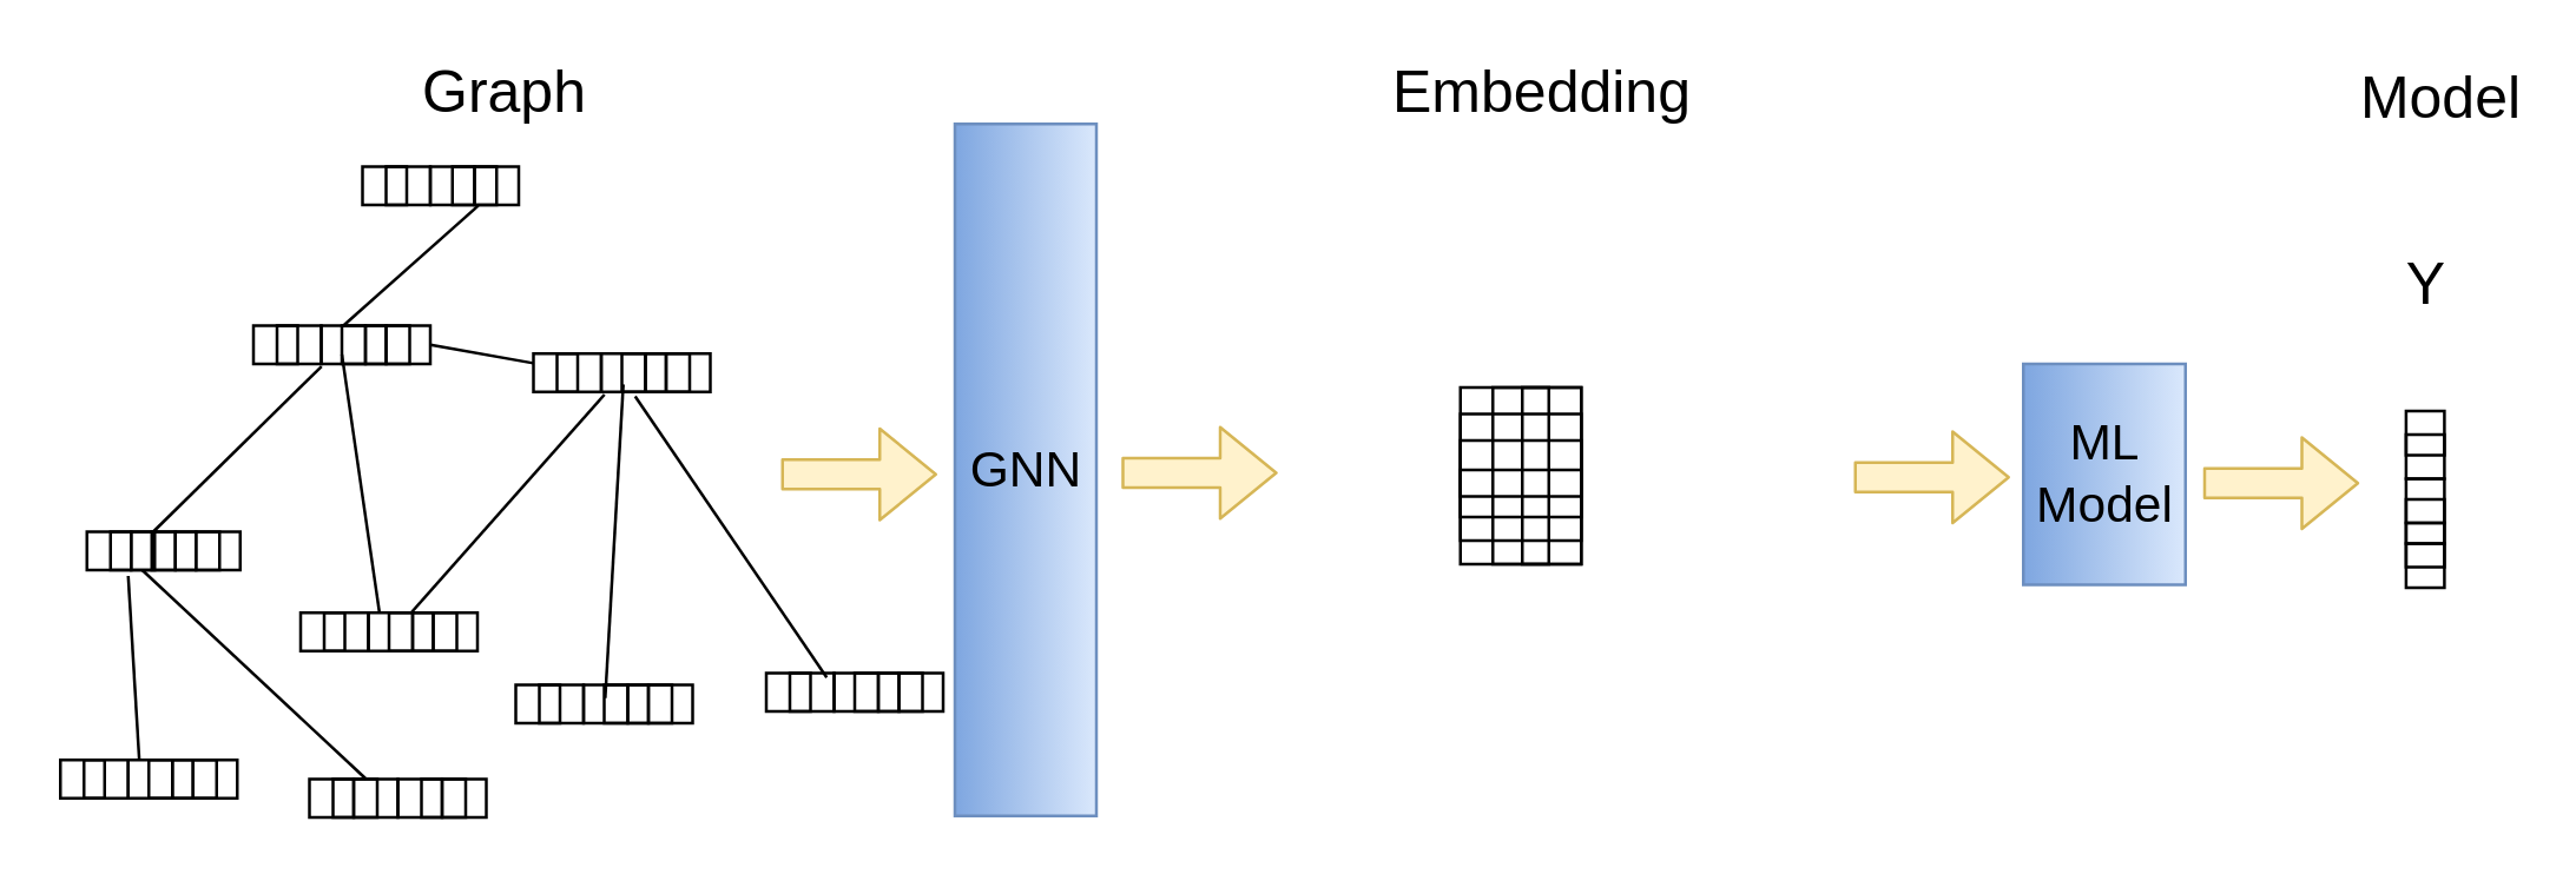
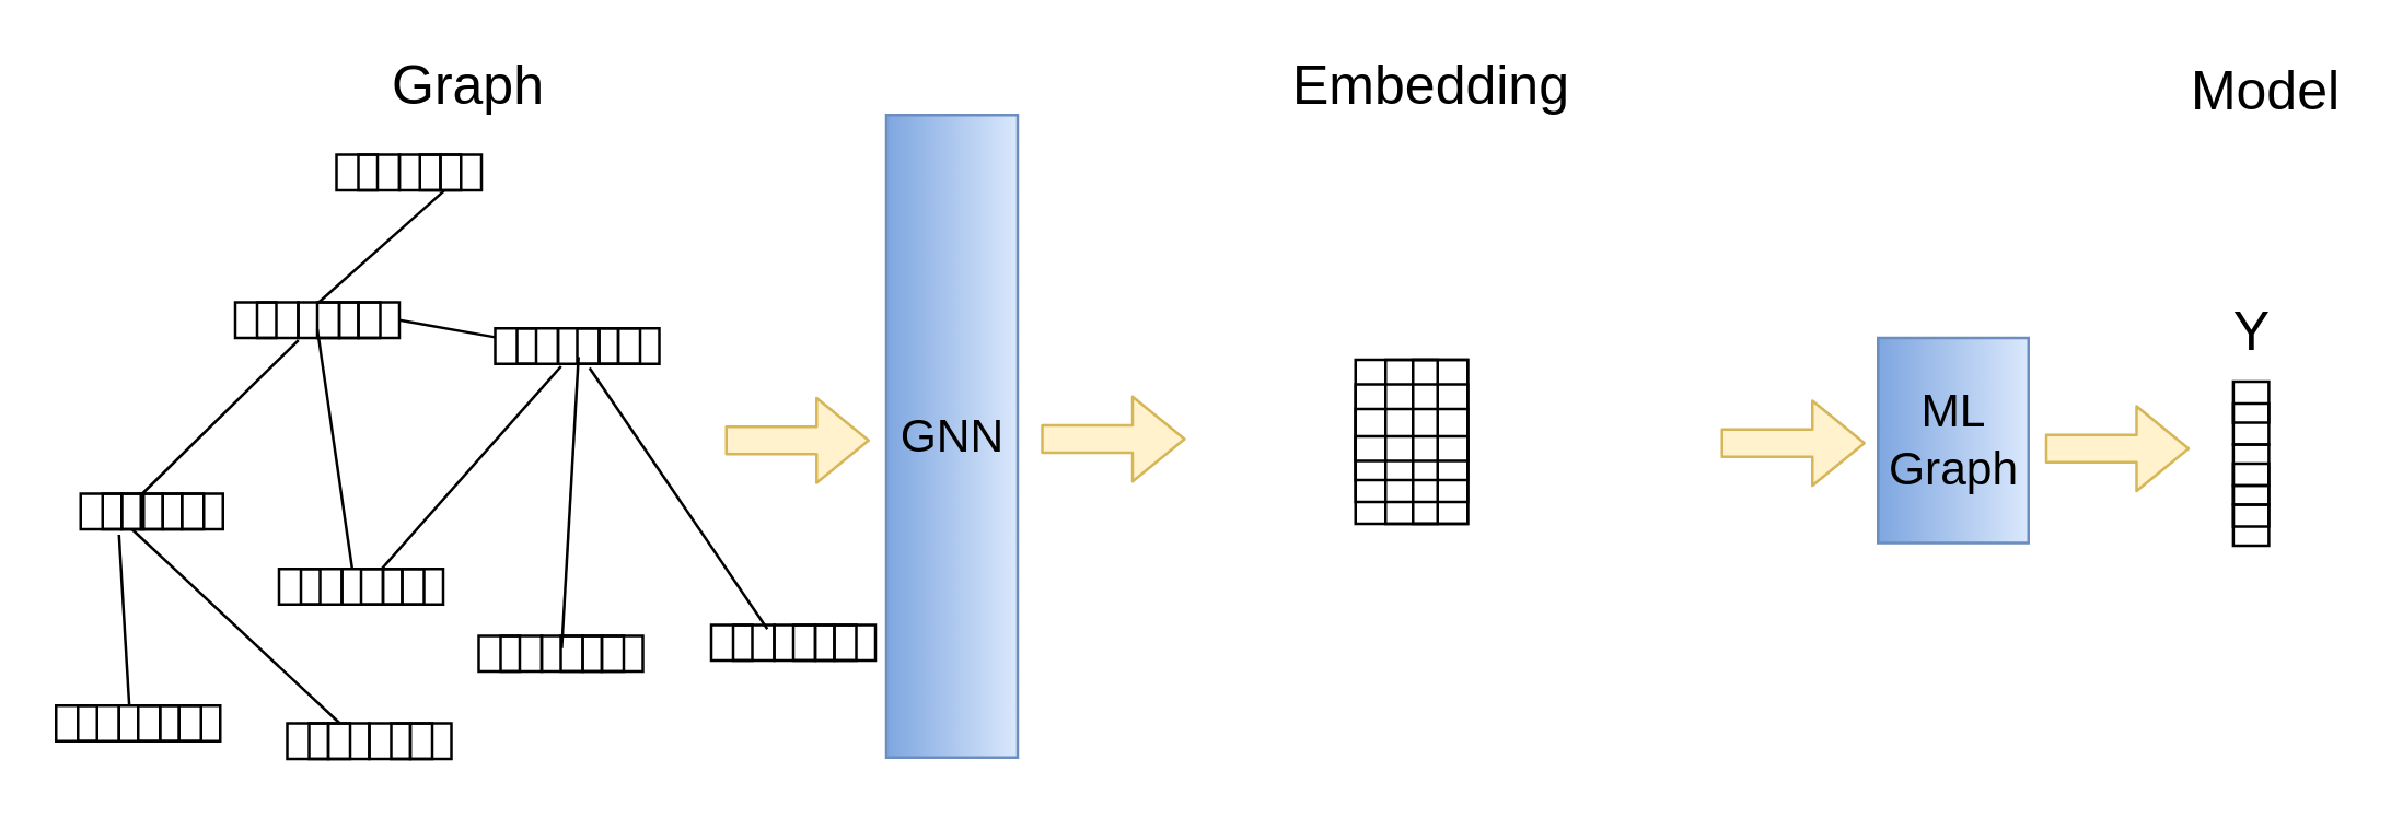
  <mxCell id="0" />
  <mxCell id="1" parent="0" />
  <mxCell id="2" value="" style="rounded=0;whiteSpace=wrap;html=1;rotation=90;gradientColor=#7ea6e0;fillColor=#dae8fc;strokeColor=#6c8ebf;" parent="1" vertex="1"><mxGeometry x="230" y="135" width="235" height="48" as="geometry" /></mxCell>
  <mxCell id="3" value="" style="shape=flexArrow;endArrow=classic;html=1;fillColor=#fff2cc;strokeColor=#d6b656;" parent="1" edge="1"><mxGeometry width="50" height="50" relative="1" as="geometry"><mxPoint x="264.5" y="160.5" as="sourcePoint" /><mxPoint x="317.5" y="160.5" as="targetPoint" /></mxGeometry></mxCell>
  <mxCell id="4" value="" style="group;rotation=90;" parent="1" vertex="1" connectable="0"><mxGeometry x="791.857" y="162" width="60" height="13" as="geometry" /></mxCell>
  <mxCell id="5" value="" style="group;rotation=90;" parent="4" vertex="1" connectable="0"><mxGeometry width="60" height="13" as="geometry" /></mxCell>
  <mxCell id="6" value="" style="rounded=0;whiteSpace=wrap;html=1;fillColor=none;rotation=90;" parent="5" vertex="1"><mxGeometry x="23" y="-22" width="15" height="13" as="geometry" /></mxCell>
  <mxCell id="7" value="" style="rounded=0;whiteSpace=wrap;html=1;fillColor=none;rotation=90;" parent="5" vertex="1"><mxGeometry x="23" y="-14" width="15" height="13" as="geometry" /></mxCell>
  <mxCell id="8" value="" style="rounded=0;whiteSpace=wrap;html=1;fillColor=none;rotation=90;" parent="5" vertex="1"><mxGeometry x="23" y="1" width="15" height="13" as="geometry" /></mxCell>
  <mxCell id="9" value="" style="rounded=0;whiteSpace=wrap;html=1;fillColor=none;rotation=90;" parent="5" vertex="1"><mxGeometry x="23" y="8" width="15" height="13" as="geometry" /></mxCell>
  <mxCell id="10" value="" style="rounded=0;whiteSpace=wrap;html=1;fillColor=none;rotation=90;" parent="5" vertex="1"><mxGeometry x="23" y="23" width="15" height="13" as="geometry" /></mxCell>
  <mxCell id="11" value="" style="rounded=0;whiteSpace=wrap;html=1;fillColor=none;rotation=90;" parent="5" vertex="1"><mxGeometry x="23" y="16" width="15" height="13" as="geometry" /></mxCell>
  <mxCell id="12" value="&lt;font style=&quot;font-size: 20px&quot;&gt;Graph&lt;/font&gt;" style="text;html=1;strokeColor=none;fillColor=none;align=center;verticalAlign=middle;whiteSpace=wrap;rounded=0;" parent="1" vertex="1"><mxGeometry x="150.5" y="20" width="40" height="20" as="geometry" /></mxCell>
  <mxCell id="13" value="&lt;font style=&quot;font-size: 17px&quot;&gt;GNN&lt;/font&gt;" style="text;html=1;strokeColor=none;fillColor=none;align=center;verticalAlign=middle;whiteSpace=wrap;rounded=0;" parent="1" vertex="1"><mxGeometry x="327.5" y="150" width="40" height="20" as="geometry" /></mxCell>
  <mxCell id="14" value="" style="shape=flexArrow;endArrow=classic;html=1;fillColor=#fff2cc;strokeColor=#d6b656;" parent="1" edge="1"><mxGeometry width="50" height="50" relative="1" as="geometry"><mxPoint x="747" y="163.5" as="sourcePoint" /><mxPoint x="800" y="163.5" as="targetPoint" /></mxGeometry></mxCell>
  <mxCell id="15" value="&lt;font style=&quot;font-size: 20px&quot;&gt;Model&lt;/font&gt;" style="text;html=1;strokeColor=none;fillColor=none;align=center;verticalAlign=middle;whiteSpace=wrap;rounded=0;" parent="1" vertex="1"><mxGeometry x="807.5" y="22" width="40" height="20" as="geometry" /></mxCell>
- <mxCell id="16" value="&lt;font style=&quot;font-size: 20px&quot;&gt;Y&lt;/font&gt;" style="text;html=1;strokeColor=none;fillColor=none;align=center;verticalAlign=middle;whiteSpace=wrap;rounded=0;" parent="1" vertex="1"><mxGeometry x="802.5" y="85" width="40" height="20" as="geometry" /></mxCell>
+ <mxCell id="16" value="&lt;font style=&quot;font-size: 20px&quot;&gt;Y&lt;/font&gt;" style="text;html=1;strokeColor=none;fillColor=none;align=center;verticalAlign=middle;whiteSpace=wrap;rounded=0;" parent="1" vertex="1"><mxGeometry x="802.5" y="110" width="40" height="20" as="geometry" /></mxCell>
  <mxCell id="17" value="" style="endArrow=none;html=1;exitX=0.5;exitY=0;exitDx=0;exitDy=0;entryX=0.085;entryY=1.019;entryDx=0;entryDy=0;entryPerimeter=0;" parent="1" source="33" target="77" edge="1"><mxGeometry width="50" height="50" relative="1" as="geometry"><mxPoint x="114" y="112.5" as="sourcePoint" /><mxPoint x="163.789" y="67.851" as="targetPoint" /></mxGeometry></mxCell>
  <mxCell id="18" value="" style="group;rotation=51;" parent="1" vertex="1" connectable="0"><mxGeometry x="122.5" y="80" width="118" height="197" as="geometry" /></mxCell>
  <mxCell id="19" value="" style="endArrow=none;html=1;exitX=1;exitY=0.5;exitDx=0;exitDy=0;entryX=0;entryY=0.25;entryDx=0;entryDy=0;" parent="18" source="35" target="59" edge="1"><mxGeometry width="50" height="50" relative="1" as="geometry"><mxPoint x="-9" y="35" as="sourcePoint" /><mxPoint x="89" y="45" as="targetPoint" /></mxGeometry></mxCell>
  <mxCell id="20" value="" style="group" parent="18" vertex="1" connectable="0"><mxGeometry x="-82.5" y="30" width="194.5" height="167" as="geometry" /></mxCell>
  <mxCell id="21" value="" style="group;rotation=166;" parent="20" vertex="1" connectable="0"><mxGeometry x="40" y="15.5" width="149" height="119.5" as="geometry" /></mxCell>
  <mxCell id="22" value="" style="endArrow=none;html=1;entryX=1;entryY=1;entryDx=0;entryDy=0;exitX=1;exitY=1;exitDx=0;exitDy=0;" parent="21" edge="1"><mxGeometry width="50" height="50" relative="1" as="geometry"><mxPoint x="130.977" y="4.473" as="sourcePoint" /><mxPoint x="124.849" y="111.012" as="targetPoint" /></mxGeometry></mxCell>
  <mxCell id="23" value="" style="group" parent="21" vertex="1" connectable="0"><mxGeometry x="21.5" y="82" width="60" height="13" as="geometry" /></mxCell>
  <mxCell id="24" value="" style="rounded=0;whiteSpace=wrap;html=1;fillColor=none;" parent="23" vertex="1"><mxGeometry width="15" height="13" as="geometry" /></mxCell>
  <mxCell id="25" value="" style="rounded=0;whiteSpace=wrap;html=1;fillColor=none;" parent="23" vertex="1"><mxGeometry x="8" width="15" height="13" as="geometry" /></mxCell>
  <mxCell id="26" value="" style="rounded=0;whiteSpace=wrap;html=1;fillColor=none;" parent="23" vertex="1"><mxGeometry x="23" width="15" height="13" as="geometry" /></mxCell>
  <mxCell id="27" value="" style="rounded=0;whiteSpace=wrap;html=1;fillColor=none;" parent="23" vertex="1"><mxGeometry x="30" width="15" height="13" as="geometry" /></mxCell>
  <mxCell id="28" value="" style="rounded=0;whiteSpace=wrap;html=1;fillColor=none;" parent="23" vertex="1"><mxGeometry x="45" width="15" height="13" as="geometry" /></mxCell>
  <mxCell id="29" value="" style="rounded=0;whiteSpace=wrap;html=1;fillColor=none;" parent="23" vertex="1"><mxGeometry x="38" width="15" height="13" as="geometry" /></mxCell>
  <mxCell id="30" value="" style="group" parent="20" vertex="1" connectable="0"><mxGeometry x="45.5" width="60" height="13" as="geometry" /></mxCell>
  <mxCell id="31" value="" style="rounded=0;whiteSpace=wrap;html=1;fillColor=none;" parent="30" vertex="1"><mxGeometry width="15" height="13" as="geometry" /></mxCell>
  <mxCell id="32" value="" style="rounded=0;whiteSpace=wrap;html=1;fillColor=none;" parent="30" vertex="1"><mxGeometry x="8" width="15" height="13" as="geometry" /></mxCell>
  <mxCell id="33" value="" style="rounded=0;whiteSpace=wrap;html=1;fillColor=none;" parent="30" vertex="1"><mxGeometry x="23" width="15" height="13" as="geometry" /></mxCell>
  <mxCell id="34" value="" style="rounded=0;whiteSpace=wrap;html=1;fillColor=none;" parent="30" vertex="1"><mxGeometry x="30" width="15" height="13" as="geometry" /></mxCell>
  <mxCell id="35" value="" style="rounded=0;whiteSpace=wrap;html=1;fillColor=none;" parent="30" vertex="1"><mxGeometry x="45" width="15" height="13" as="geometry" /></mxCell>
  <mxCell id="36" value="" style="rounded=0;whiteSpace=wrap;html=1;fillColor=none;" parent="30" vertex="1"><mxGeometry x="38" width="15" height="13" as="geometry" /></mxCell>
  <mxCell id="37" value="" style="group" parent="20" vertex="1" connectable="0"><mxGeometry x="-20" y="147.5" width="60" height="13" as="geometry" /></mxCell>
  <mxCell id="38" value="" style="rounded=0;whiteSpace=wrap;html=1;fillColor=none;" parent="37" vertex="1"><mxGeometry width="15" height="13" as="geometry" /></mxCell>
  <mxCell id="39" value="" style="rounded=0;whiteSpace=wrap;html=1;fillColor=none;" parent="37" vertex="1"><mxGeometry x="8" width="15" height="13" as="geometry" /></mxCell>
  <mxCell id="40" value="" style="rounded=0;whiteSpace=wrap;html=1;fillColor=none;" parent="37" vertex="1"><mxGeometry x="23" width="15" height="13" as="geometry" /></mxCell>
  <mxCell id="41" value="" style="rounded=0;whiteSpace=wrap;html=1;fillColor=none;" parent="37" vertex="1"><mxGeometry x="30" width="15" height="13" as="geometry" /></mxCell>
  <mxCell id="42" value="" style="rounded=0;whiteSpace=wrap;html=1;fillColor=none;" parent="37" vertex="1"><mxGeometry x="45" width="15" height="13" as="geometry" /></mxCell>
  <mxCell id="43" value="" style="rounded=0;whiteSpace=wrap;html=1;fillColor=none;" parent="37" vertex="1"><mxGeometry x="38" width="15" height="13" as="geometry" /></mxCell>
  <mxCell id="44" value="" style="group" parent="20" vertex="1" connectable="0"><mxGeometry x="64.5" y="154" width="60" height="13" as="geometry" /></mxCell>
  <mxCell id="45" value="" style="rounded=0;whiteSpace=wrap;html=1;fillColor=none;" parent="44" vertex="1"><mxGeometry width="15" height="13" as="geometry" /></mxCell>
  <mxCell id="46" value="" style="rounded=0;whiteSpace=wrap;html=1;fillColor=none;" parent="44" vertex="1"><mxGeometry x="8" width="15" height="13" as="geometry" /></mxCell>
  <mxCell id="47" value="" style="rounded=0;whiteSpace=wrap;html=1;fillColor=none;" parent="44" vertex="1"><mxGeometry x="30" width="15" height="13" as="geometry" /></mxCell>
  <mxCell id="48" value="" style="rounded=0;whiteSpace=wrap;html=1;fillColor=none;" parent="44" vertex="1"><mxGeometry x="45" width="15" height="13" as="geometry" /></mxCell>
  <mxCell id="49" value="" style="rounded=0;whiteSpace=wrap;html=1;fillColor=none;" parent="44" vertex="1"><mxGeometry x="38" width="15" height="13" as="geometry" /></mxCell>
  <mxCell id="50" value="" style="group" parent="20" vertex="1" connectable="0"><mxGeometry x="134.5" y="122" width="60" height="13" as="geometry" /></mxCell>
  <mxCell id="51" value="" style="rounded=0;whiteSpace=wrap;html=1;fillColor=none;" parent="50" vertex="1"><mxGeometry width="15" height="13" as="geometry" /></mxCell>
  <mxCell id="52" value="" style="rounded=0;whiteSpace=wrap;html=1;fillColor=none;" parent="50" vertex="1"><mxGeometry x="8" width="15" height="13" as="geometry" /></mxCell>
  <mxCell id="53" value="" style="rounded=0;whiteSpace=wrap;html=1;fillColor=none;" parent="50" vertex="1"><mxGeometry x="23" width="15" height="13" as="geometry" /></mxCell>
  <mxCell id="54" value="" style="rounded=0;whiteSpace=wrap;html=1;fillColor=none;" parent="50" vertex="1"><mxGeometry x="30" width="15" height="13" as="geometry" /></mxCell>
  <mxCell id="55" value="" style="rounded=0;whiteSpace=wrap;html=1;fillColor=none;" parent="50" vertex="1"><mxGeometry x="45" width="15" height="13" as="geometry" /></mxCell>
  <mxCell id="56" value="" style="rounded=0;whiteSpace=wrap;html=1;fillColor=none;" parent="50" vertex="1"><mxGeometry x="38" width="15" height="13" as="geometry" /></mxCell>
  <mxCell id="57" value="" style="endArrow=none;html=1;exitX=0;exitY=0.75;exitDx=0;exitDy=0;entryX=0.25;entryY=0;entryDx=0;entryDy=0;" parent="20" source="34" target="26" edge="1"><mxGeometry width="50" height="50" relative="1" as="geometry"><mxPoint x="74" y="6.5" as="sourcePoint" /><mxPoint x="86" y="104.5" as="targetPoint" /></mxGeometry></mxCell>
  <mxCell id="58" value="" style="group" parent="18" vertex="1" connectable="0"><mxGeometry x="58" y="39.5" width="60" height="13" as="geometry" /></mxCell>
  <mxCell id="59" value="" style="rounded=0;whiteSpace=wrap;html=1;fillColor=none;" parent="58" vertex="1"><mxGeometry width="15" height="13" as="geometry" /></mxCell>
  <mxCell id="60" value="" style="rounded=0;whiteSpace=wrap;html=1;fillColor=none;" parent="58" vertex="1"><mxGeometry x="8" width="15" height="13" as="geometry" /></mxCell>
  <mxCell id="61" value="" style="rounded=0;whiteSpace=wrap;html=1;fillColor=none;" parent="58" vertex="1"><mxGeometry x="23" width="15" height="13" as="geometry" /></mxCell>
  <mxCell id="62" value="" style="rounded=0;whiteSpace=wrap;html=1;fillColor=none;" parent="58" vertex="1"><mxGeometry x="30" width="15" height="13" as="geometry" /></mxCell>
  <mxCell id="63" value="" style="rounded=0;whiteSpace=wrap;html=1;fillColor=none;" parent="58" vertex="1"><mxGeometry x="45" width="15" height="13" as="geometry" /></mxCell>
  <mxCell id="64" value="" style="rounded=0;whiteSpace=wrap;html=1;fillColor=none;" parent="58" vertex="1"><mxGeometry x="38" width="15" height="13" as="geometry" /></mxCell>
  <mxCell id="65" value="" style="endArrow=none;html=1;exitX=0.5;exitY=0;exitDx=0;exitDy=0;entryX=0.073;entryY=1.069;entryDx=0;entryDy=0;entryPerimeter=0;" parent="18" source="27" target="61" edge="1"><mxGeometry width="50" height="50" relative="1" as="geometry"><mxPoint x="8.463" y="133.891" as="sourcePoint" /><mxPoint x="86.5" y="45.5" as="targetPoint" /></mxGeometry></mxCell>
  <mxCell id="66" value="" style="endArrow=none;html=1;" parent="1" edge="1"><mxGeometry width="50" height="50" relative="1" as="geometry"><mxPoint x="215" y="134" as="sourcePoint" /><mxPoint x="280" y="229.5" as="targetPoint" /></mxGeometry></mxCell>
  <mxCell id="67" value="" style="rounded=0;whiteSpace=wrap;html=1;fillColor=none;" parent="1" vertex="1"><mxGeometry x="29" y="180" width="15" height="13" as="geometry" /></mxCell>
  <mxCell id="68" value="" style="rounded=0;whiteSpace=wrap;html=1;fillColor=none;" parent="1" vertex="1"><mxGeometry x="44" y="180" width="15" height="13" as="geometry" /></mxCell>
  <mxCell id="69" value="" style="rounded=0;whiteSpace=wrap;html=1;fillColor=none;" parent="1" vertex="1"><mxGeometry x="51" y="180" width="15" height="13" as="geometry" /></mxCell>
  <mxCell id="70" value="" style="rounded=0;whiteSpace=wrap;html=1;fillColor=none;" parent="1" vertex="1"><mxGeometry x="66" y="180" width="15" height="13" as="geometry" /></mxCell>
  <mxCell id="71" value="" style="rounded=0;whiteSpace=wrap;html=1;fillColor=none;" parent="1" vertex="1"><mxGeometry x="59" y="180" width="15" height="13" as="geometry" /></mxCell>
  <mxCell id="72" value="" style="group" parent="1" vertex="1" connectable="0"><mxGeometry x="122.5" y="56" width="60" height="13" as="geometry" /></mxCell>
  <mxCell id="73" value="" style="rounded=0;whiteSpace=wrap;html=1;fillColor=none;" parent="72" vertex="1"><mxGeometry width="15" height="13" as="geometry" /></mxCell>
  <mxCell id="74" value="" style="rounded=0;whiteSpace=wrap;html=1;fillColor=none;" parent="72" vertex="1"><mxGeometry x="8" width="15" height="13" as="geometry" /></mxCell>
  <mxCell id="75" value="" style="rounded=0;whiteSpace=wrap;html=1;fillColor=none;" parent="72" vertex="1"><mxGeometry x="23" width="15" height="13" as="geometry" /></mxCell>
  <mxCell id="76" value="" style="rounded=0;whiteSpace=wrap;html=1;fillColor=none;" parent="72" vertex="1"><mxGeometry x="30.5" width="15" height="13" as="geometry" /></mxCell>
  <mxCell id="77" value="" style="rounded=0;whiteSpace=wrap;html=1;fillColor=none;" parent="72" vertex="1"><mxGeometry x="38" width="15" height="13" as="geometry" /></mxCell>
  <mxCell id="78" value="" style="group" parent="1" vertex="1" connectable="0"><mxGeometry x="259.5" y="228" width="60" height="13" as="geometry" /></mxCell>
  <mxCell id="79" value="" style="rounded=0;whiteSpace=wrap;html=1;fillColor=none;" parent="78" vertex="1"><mxGeometry width="15" height="13" as="geometry" /></mxCell>
  <mxCell id="80" value="" style="rounded=0;whiteSpace=wrap;html=1;fillColor=none;" parent="78" vertex="1"><mxGeometry x="8" width="15" height="13" as="geometry" /></mxCell>
  <mxCell id="81" value="" style="rounded=0;whiteSpace=wrap;html=1;fillColor=none;" parent="78" vertex="1"><mxGeometry x="23" width="15" height="13" as="geometry" /></mxCell>
  <mxCell id="82" value="" style="rounded=0;whiteSpace=wrap;html=1;fillColor=none;" parent="78" vertex="1"><mxGeometry x="30" width="15" height="13" as="geometry" /></mxCell>
  <mxCell id="83" value="" style="rounded=0;whiteSpace=wrap;html=1;fillColor=none;" parent="78" vertex="1"><mxGeometry x="45" width="15" height="13" as="geometry" /></mxCell>
  <mxCell id="84" value="" style="rounded=0;whiteSpace=wrap;html=1;fillColor=none;" parent="78" vertex="1"><mxGeometry x="38" width="15" height="13" as="geometry" /></mxCell>
  <mxCell id="85" value="" style="endArrow=none;html=1;exitX=0.25;exitY=0;exitDx=0;exitDy=0;" parent="1" source="40" edge="1"><mxGeometry width="50" height="50" relative="1" as="geometry"><mxPoint x="46.464" y="263.036" as="sourcePoint" /><mxPoint x="43" y="195" as="targetPoint" /></mxGeometry></mxCell>
  <mxCell id="86" value="" style="endArrow=none;html=1;exitX=0.5;exitY=0;exitDx=0;exitDy=0;entryX=0.007;entryY=1.062;entryDx=0;entryDy=0;entryPerimeter=0;" parent="1" source="68" target="33" edge="1"><mxGeometry width="50" height="50" relative="1" as="geometry"><mxPoint x="45" y="185" as="sourcePoint" /><mxPoint x="115" y="115" as="targetPoint" /></mxGeometry></mxCell>
  <mxCell id="87" value="" style="endArrow=none;html=1;exitX=0.25;exitY=1;exitDx=0;exitDy=0;entryX=0.75;entryY=0;entryDx=0;entryDy=0;" parent="1" source="68" target="46" edge="1"><mxGeometry width="50" height="50" relative="1" as="geometry"><mxPoint x="45" y="190" as="sourcePoint" /><mxPoint x="127.333" y="266.101" as="targetPoint" /></mxGeometry></mxCell>
  <mxCell id="88" value="" style="rounded=0;whiteSpace=wrap;html=1;fillColor=none;" parent="1" vertex="1"><mxGeometry x="119.5" y="264" width="15" height="13" as="geometry" /></mxCell>
  <mxCell id="89" value="" style="rounded=0;whiteSpace=wrap;html=1;fillColor=none;" parent="1" vertex="1"><mxGeometry x="37" y="180" width="15" height="13" as="geometry" /></mxCell>
  <mxCell id="90" value="" style="rounded=0;whiteSpace=wrap;html=1;rotation=90;gradientColor=#7ea6e0;fillColor=#dae8fc;strokeColor=#6c8ebf;" parent="1" vertex="1"><mxGeometry x="676" y="133" width="75" height="55" as="geometry" /></mxCell>
  <mxCell id="91" value="" style="shape=flexArrow;endArrow=classic;html=1;fillColor=#fff2cc;strokeColor=#d6b656;" parent="1" edge="1"><mxGeometry width="50" height="50" relative="1" as="geometry"><mxPoint x="628.5" y="161.5" as="sourcePoint" /><mxPoint x="681.5" y="161.5" as="targetPoint" /></mxGeometry></mxCell>
- <mxCell id="92" value="&lt;font style=&quot;font-size: 17px&quot;&gt;ML&lt;br&gt;Model&lt;br&gt;&lt;/font&gt;" style="text;html=1;strokeColor=none;fillColor=none;align=center;verticalAlign=middle;whiteSpace=wrap;rounded=0;" parent="1" vertex="1"><mxGeometry x="693.5" y="151" width="40" height="20" as="geometry" /></mxCell>
+ <mxCell id="92" value="&lt;font style=&quot;font-size: 17px&quot;&gt;ML&lt;br&gt;Graph&lt;br&gt;&lt;/font&gt;" style="text;html=1;strokeColor=none;fillColor=none;align=center;verticalAlign=middle;whiteSpace=wrap;rounded=0;" parent="1" vertex="1"><mxGeometry x="693.5" y="151" width="40" height="20" as="geometry" /></mxCell>
  <mxCell id="93" value="" style="shape=flexArrow;endArrow=classic;html=1;fillColor=#fff2cc;strokeColor=#d6b656;" parent="1" edge="1"><mxGeometry width="50" height="50" relative="1" as="geometry"><mxPoint x="380" y="160" as="sourcePoint" /><mxPoint x="433" y="160" as="targetPoint" /></mxGeometry></mxCell>
  <mxCell id="94" value="&lt;font style=&quot;font-size: 20px&quot;&gt;Embedding&lt;/font&gt;" style="text;html=1;strokeColor=none;fillColor=none;align=center;verticalAlign=middle;whiteSpace=wrap;rounded=0;" parent="1" vertex="1"><mxGeometry x="502.5" y="20" width="40" height="20" as="geometry" /></mxCell>
  <mxCell id="95" value="" style="rounded=0;whiteSpace=wrap;html=1;" vertex="1" parent="1"><mxGeometry x="495" y="131" width="30" height="60" as="geometry" /></mxCell>
  <mxCell id="96" value="" style="rounded=0;whiteSpace=wrap;html=1;fillColor=none;" vertex="1" parent="1"><mxGeometry x="506" y="131" width="30" height="60" as="geometry" /></mxCell>
  <mxCell id="97" value="" style="rounded=0;whiteSpace=wrap;html=1;fillColor=none;" vertex="1" parent="1"><mxGeometry x="516" y="131" width="20" height="60" as="geometry" /></mxCell>
  <mxCell id="98" value="" style="rounded=0;whiteSpace=wrap;html=1;fillColor=none;" vertex="1" parent="1"><mxGeometry x="495" y="140" width="41" height="43" as="geometry" /></mxCell>
  <mxCell id="99" value="" style="rounded=0;whiteSpace=wrap;html=1;fillColor=none;" vertex="1" parent="1"><mxGeometry x="495" y="149" width="41" height="26" as="geometry" /></mxCell>
  <mxCell id="100" value="" style="rounded=0;whiteSpace=wrap;html=1;fillColor=none;" vertex="1" parent="1"><mxGeometry x="495" y="159" width="41" height="9" as="geometry" /></mxCell>
